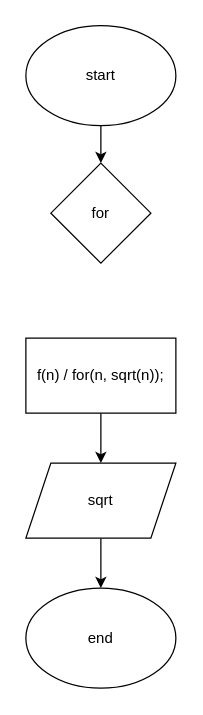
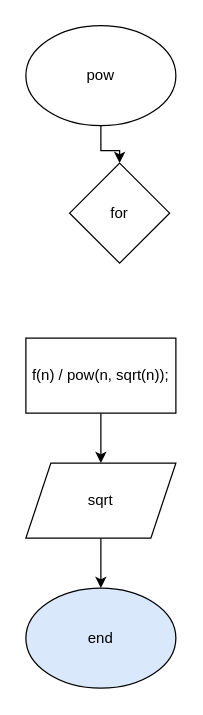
  <mxCell id="0" />
  <mxCell id="1" parent="0" />
  <mxCell id="2" style="edgeStyle=orthogonalEdgeStyle;rounded=0;orthogonalLoop=1;jettySize=auto;html=1;" edge="1" parent="1" source="3" target="8"><mxGeometry relative="1" as="geometry" /></mxCell>
- <mxCell id="3" value="start" style="ellipse;whiteSpace=wrap;html=1;" vertex="1" parent="1"><mxGeometry x="20" y="20" width="120" height="80" as="geometry" /></mxCell>
+ <mxCell id="3" value="pow" style="ellipse;whiteSpace=wrap;html=1;" vertex="1" parent="1"><mxGeometry x="20" y="20" width="120" height="80" as="geometry" /></mxCell>
  <mxCell id="4" style="edgeStyle=orthogonalEdgeStyle;rounded=0;orthogonalLoop=1;jettySize=auto;html=1;entryX=0.5;entryY=0;entryDx=0;entryDy=0;" edge="1" parent="1" source="5" target="7"><mxGeometry relative="1" as="geometry" /></mxCell>
- <mxCell id="5" value="f(n) / for(n, sqrt(n));" style="rounded=0;whiteSpace=wrap;html=1;" vertex="1" parent="1"><mxGeometry x="20" y="270" width="120" height="60" as="geometry" /></mxCell>
+ <mxCell id="5" value="f(n) / pow(n, sqrt(n));" style="rounded=0;whiteSpace=wrap;html=1;" vertex="1" parent="1"><mxGeometry x="20" y="270" width="120" height="60" as="geometry" /></mxCell>
  <mxCell id="6" style="edgeStyle=orthogonalEdgeStyle;rounded=0;orthogonalLoop=1;jettySize=auto;html=1;entryX=0.5;entryY=0;entryDx=0;entryDy=0;" edge="1" parent="1" source="7" target="9"><mxGeometry relative="1" as="geometry" /></mxCell>
  <mxCell id="7" value="sqrt" style="shape=parallelogram;perimeter=parallelogramPerimeter;whiteSpace=wrap;html=1;fixedSize=1;" vertex="1" parent="1"><mxGeometry x="20" y="370" width="120" height="60" as="geometry" /></mxCell>
- <mxCell id="8" value="for" style="rhombus;whiteSpace=wrap;html=1;" vertex="1" parent="1"><mxGeometry x="40" y="130" width="80" height="80" as="geometry" /></mxCell>
- <mxCell id="9" value="end" style="ellipse;whiteSpace=wrap;html=1;" vertex="1" parent="1"><mxGeometry x="20" y="470" width="120" height="80" as="geometry" /></mxCell>
+ <mxCell id="8" value="for" style="rhombus;whiteSpace=wrap;html=1;" vertex="1" parent="1"><mxGeometry x="55" y="130" width="80" height="80" as="geometry" /></mxCell>
+ <mxCell id="9" value="end" style="ellipse;whiteSpace=wrap;html=1;fillColor=#dae8fc;" vertex="1" parent="1"><mxGeometry x="20" y="470" width="120" height="80" as="geometry" /></mxCell>
